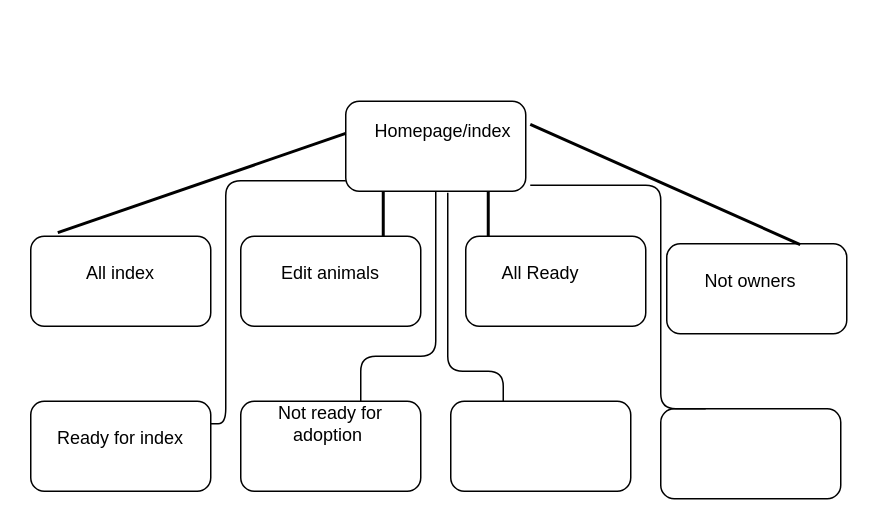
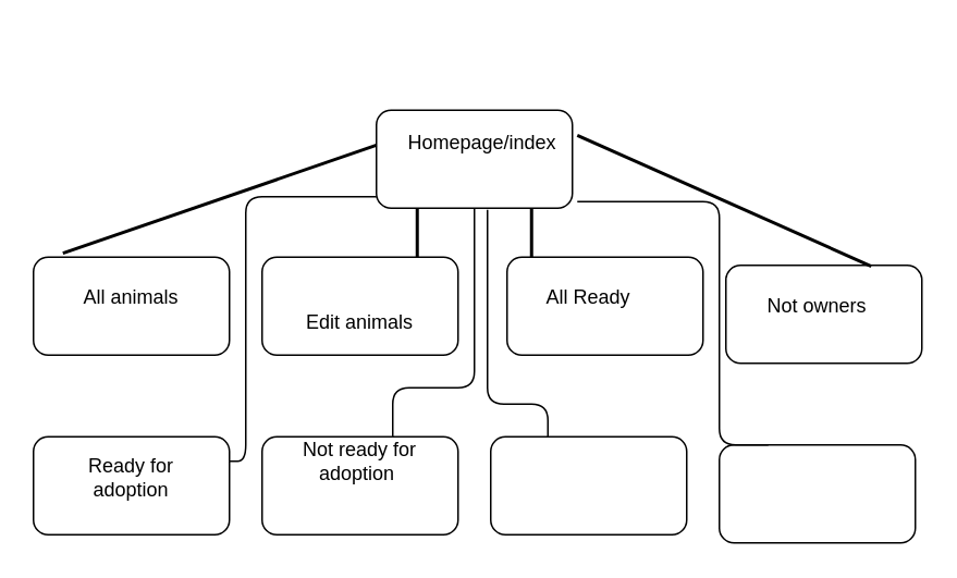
  <mxCell id="0" />
  <mxCell id="1" parent="0" />
  <mxCell id="2" value="" style="rounded=1;whiteSpace=wrap;html=1;" vertex="1" parent="1"><mxGeometry x="230" y="67" width="120" height="60" as="geometry" /></mxCell>
  <mxCell id="3" value="Homepage/index" style="text;html=1;strokeColor=none;fillColor=none;align=center;verticalAlign=middle;whiteSpace=wrap;rounded=0;" vertex="1" parent="1"><mxGeometry x="245" y="72" width="100" height="30" as="geometry" /></mxCell>
  <mxCell id="4" value="" style="rounded=1;whiteSpace=wrap;html=1;" vertex="1" parent="1"><mxGeometry x="20" y="157" width="120" height="60" as="geometry" /></mxCell>
- <mxCell id="5" value="All index" style="text;html=1;strokeColor=none;fillColor=none;align=center;verticalAlign=middle;whiteSpace=wrap;rounded=0;" vertex="1" parent="1"><mxGeometry x="30" y="167" width="100" height="30" as="geometry" /></mxCell>
+ <mxCell id="5" value="All animals" style="text;html=1;strokeColor=none;fillColor=none;align=center;verticalAlign=middle;whiteSpace=wrap;rounded=0;" vertex="1" parent="1"><mxGeometry x="30" y="167" width="100" height="30" as="geometry" /></mxCell>
  <mxCell id="6" value="" style="rounded=1;whiteSpace=wrap;html=1;" vertex="1" parent="1"><mxGeometry x="160" y="157" width="120" height="60" as="geometry" /></mxCell>
- <mxCell id="7" value="Edit animals" style="text;html=1;strokeColor=none;fillColor=none;align=center;verticalAlign=middle;whiteSpace=wrap;rounded=0;" vertex="1" parent="1"><mxGeometry x="170" y="172" width="100" height="20" as="geometry" /></mxCell>
+ <mxCell id="7" value="Edit animals" style="text;html=1;strokeColor=none;fillColor=none;align=center;verticalAlign=middle;whiteSpace=wrap;rounded=0;" vertex="1" parent="1"><mxGeometry x="170" y="187" width="100" height="20" as="geometry" /></mxCell>
  <mxCell id="8" value="" style="rounded=1;whiteSpace=wrap;html=1;" vertex="1" parent="1"><mxGeometry x="310" y="157" width="120" height="60" as="geometry" /></mxCell>
  <mxCell id="9" value="All Ready" style="text;html=1;strokeColor=none;fillColor=none;align=center;verticalAlign=middle;whiteSpace=wrap;rounded=0;" vertex="1" parent="1"><mxGeometry x="310" y="167" width="100" height="30" as="geometry" /></mxCell>
  <mxCell id="10" value="" style="rounded=1;whiteSpace=wrap;html=1;" vertex="1" parent="1"><mxGeometry x="444" y="162" width="120" height="60" as="geometry" /></mxCell>
  <mxCell id="11" value="Not owners" style="text;html=1;strokeColor=none;fillColor=none;align=center;verticalAlign=middle;whiteSpace=wrap;rounded=0;" vertex="1" parent="1"><mxGeometry x="450" y="177" width="100" height="20" as="geometry" /></mxCell>
  <mxCell id="12" value="" style="rounded=1;whiteSpace=wrap;html=1;" vertex="1" parent="1"><mxGeometry x="20" y="267" width="120" height="60" as="geometry" /></mxCell>
- <mxCell id="13" value="Ready for index" style="text;html=1;strokeColor=none;fillColor=none;align=center;verticalAlign=middle;whiteSpace=wrap;rounded=0;" vertex="1" parent="1"><mxGeometry x="30" y="277" width="100" height="30" as="geometry" /></mxCell>
+ <mxCell id="13" value="Ready for adoption" style="text;html=1;strokeColor=none;fillColor=none;align=center;verticalAlign=middle;whiteSpace=wrap;rounded=0;" vertex="1" parent="1"><mxGeometry x="30" y="277" width="100" height="30" as="geometry" /></mxCell>
  <mxCell id="14" value="" style="rounded=1;whiteSpace=wrap;html=1;" vertex="1" parent="1"><mxGeometry x="160" y="267" width="120" height="60" as="geometry" /></mxCell>
  <mxCell id="15" value="Not ready for adoption&amp;nbsp;" style="text;html=1;strokeColor=none;fillColor=none;align=center;verticalAlign=middle;whiteSpace=wrap;rounded=0;" vertex="1" parent="1"><mxGeometry x="170" y="272" width="100" height="20" as="geometry" /></mxCell>
  <mxCell id="16" value="" style="rounded=1;whiteSpace=wrap;html=1;" vertex="1" parent="1"><mxGeometry x="300" y="267" width="120" height="60" as="geometry" /></mxCell>
  <mxCell id="17" value="" style="rounded=1;whiteSpace=wrap;html=1;" vertex="1" parent="1"><mxGeometry x="440" y="272" width="120" height="60" as="geometry" /></mxCell>
  <mxCell id="18" value="" style="line;strokeWidth=2;direction=south;html=1;rotation=71;" vertex="1" parent="1"><mxGeometry x="129" y="20" width="10" height="203" as="geometry" /></mxCell>
  <mxCell id="19" value="" style="line;strokeWidth=2;direction=south;html=1;" vertex="1" parent="1"><mxGeometry x="250" y="127" width="10" height="30" as="geometry" /></mxCell>
  <mxCell id="20" value="" style="line;strokeWidth=2;direction=south;html=1;" vertex="1" parent="1"><mxGeometry x="320" y="127" width="10" height="30" as="geometry" /></mxCell>
  <mxCell id="21" value="" style="line;strokeWidth=2;direction=south;html=1;rotation=114;" vertex="1" parent="1"><mxGeometry x="438" y="24" width="10" height="197" as="geometry" /></mxCell>
  <mxCell id="22" value="" style="edgeStyle=elbowEdgeStyle;elbow=horizontal;endArrow=none;html=1;entryX=0;entryY=0.883;entryDx=0;entryDy=0;entryPerimeter=0;endFill=0;" edge="1" parent="1" target="2"><mxGeometry width="50" height="50" relative="1" as="geometry"><mxPoint x="140" y="282" as="sourcePoint" /><mxPoint x="220" y="117" as="targetPoint" /><Array as="points"><mxPoint x="150" y="137" /></Array></mxGeometry></mxCell>
  <mxCell id="23" value="" style="edgeStyle=elbowEdgeStyle;elbow=vertical;endArrow=none;html=1;entryX=0.5;entryY=1;entryDx=0;entryDy=0;endFill=0;" edge="1" parent="1" target="2"><mxGeometry width="50" height="50" relative="1" as="geometry"><mxPoint x="240" y="267" as="sourcePoint" /><mxPoint x="290" y="227" as="targetPoint" /><Array as="points"><mxPoint x="270" y="237" /><mxPoint x="250" y="227" /></Array></mxGeometry></mxCell>
  <mxCell id="24" value="" style="edgeStyle=elbowEdgeStyle;elbow=vertical;endArrow=none;html=1;startArrow=none;startFill=0;endFill=0;" edge="1" parent="1"><mxGeometry width="50" height="50" relative="1" as="geometry"><mxPoint x="335" y="267" as="sourcePoint" /><mxPoint x="298" y="128" as="targetPoint" /><Array as="points"><mxPoint x="305" y="247" /></Array></mxGeometry></mxCell>
  <mxCell id="25" value="" style="edgeStyle=elbowEdgeStyle;elbow=horizontal;endArrow=none;html=1;exitX=0.25;exitY=0;exitDx=0;exitDy=0;entryX=1.025;entryY=0.933;entryDx=0;entryDy=0;entryPerimeter=0;startArrow=none;startFill=0;endFill=0;" edge="1" parent="1" source="17" target="2"><mxGeometry width="50" height="50" relative="1" as="geometry"><mxPoint x="380" y="152" as="sourcePoint" /><mxPoint x="350" y="102" as="targetPoint" /><Array as="points"><mxPoint x="440" y="197" /></Array></mxGeometry></mxCell>
